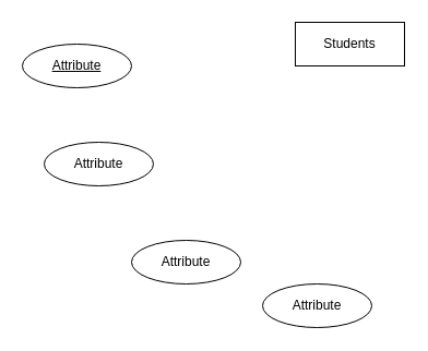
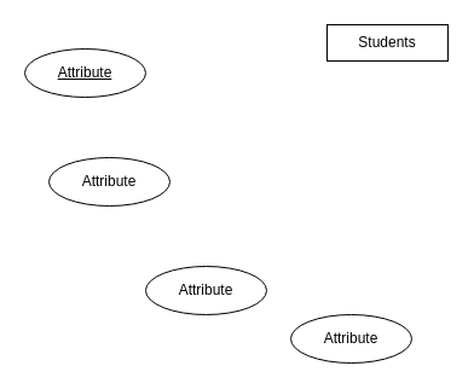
  <mxCell id="0" />
  <mxCell id="1" parent="0" />
- <mxCell id="2" value="Students" style="whiteSpace=wrap;html=1;align=center;" vertex="1" parent="1"><mxGeometry x="270" y="20" width="100" height="40" as="geometry" /></mxCell>
+ <mxCell id="2" value="Students" style="whiteSpace=wrap;html=1;align=center;" vertex="1" parent="1"><mxGeometry x="270" y="20" width="100" height="30" as="geometry" /></mxCell>
  <mxCell id="3" value="Attribute" style="ellipse;whiteSpace=wrap;html=1;align=center;fontStyle=4;" vertex="1" parent="1"><mxGeometry x="20" y="40" width="100" height="40" as="geometry" /></mxCell>
  <mxCell id="4" value="Attribute" style="ellipse;whiteSpace=wrap;html=1;align=center;" vertex="1" parent="1"><mxGeometry x="40" y="130" width="100" height="40" as="geometry" /></mxCell>
  <mxCell id="5" value="Attribute" style="ellipse;whiteSpace=wrap;html=1;align=center;" vertex="1" parent="1"><mxGeometry x="120" y="220" width="100" height="40" as="geometry" /></mxCell>
  <mxCell id="6" value="Attribute" style="ellipse;whiteSpace=wrap;html=1;align=center;" vertex="1" parent="1"><mxGeometry x="240" y="260" width="100" height="40" as="geometry" /></mxCell>
